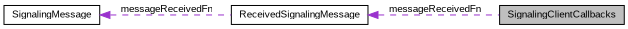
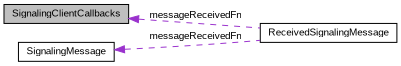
  digraph {
    fontname="Liberation Sans"
    rankdir=LR
    node [color=black fillcolor=white fontname="Liberation Sans" fontsize=10 shape=record style=filled]
    edge [color=darkorchid3 dir=back fontname="Liberation Sans" fontsize=10 labelfontname=Helvetica labelfontsize=10 style=dashed]
    n1 [fillcolor=grey75 fontcolor=black height=0.2 label=SignalingClientCallbacks width=0.4]
    n2 [height=0.2 label=ReceivedSignalingMessage width=0.4]
    n3 [height=0.2 label=SignalingMessage width=0.4]
-   n2 -> n1 [label=" messageReceivedFn"]
+   n1 -> n2 [label=" messageReceivedFn"]
    n3 -> n2 [label=" messageReceivedFn"]
  }
